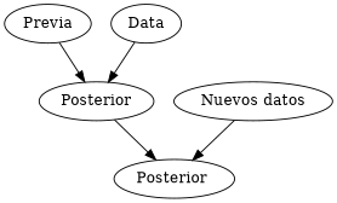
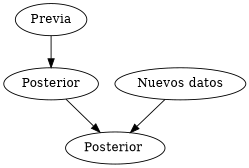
  digraph {
    Previa
    Posterior
    "Posterior "
-   Data
    "Nuevos datos"
    Previa -> Posterior
    Posterior -> "Posterior "
-   Data -> Posterior
    "Nuevos datos" -> "Posterior "
  }
